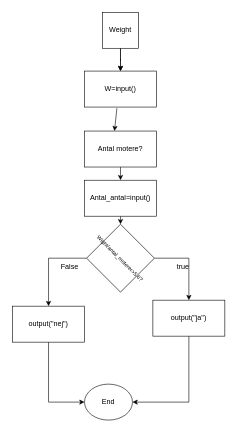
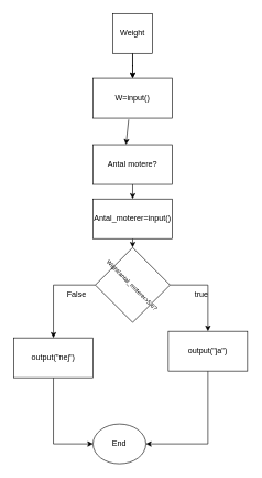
  <mxCell id="0" />
  <mxCell id="1" parent="0" />
  <mxCell id="2" value="" style="edgeStyle=orthogonalEdgeStyle;rounded=0;orthogonalLoop=1;jettySize=auto;html=1;" edge="1" parent="1" source="3" target="4"><mxGeometry relative="1" as="geometry" /></mxCell>
  <mxCell id="3" value="Weight" style="whiteSpace=wrap;html=1;aspect=fixed;" vertex="1" parent="1"><mxGeometry x="170" y="20" width="60" height="60" as="geometry" /></mxCell>
  <mxCell id="4" value="W=input()" style="rounded=0;whiteSpace=wrap;html=1;" vertex="1" parent="1"><mxGeometry x="140" y="118" width="120" height="60" as="geometry" /></mxCell>
  <mxCell id="5" style="edgeStyle=orthogonalEdgeStyle;rounded=0;orthogonalLoop=1;jettySize=auto;html=1;exitX=0.5;exitY=1;exitDx=0;exitDy=0;entryX=0.5;entryY=0;entryDx=0;entryDy=0;" edge="1" parent="1" source="6" target="8"><mxGeometry relative="1" as="geometry" /></mxCell>
  <mxCell id="6" value="Antal motere?" style="rounded=0;whiteSpace=wrap;html=1;" vertex="1" parent="1"><mxGeometry x="140" y="218" width="120" height="60" as="geometry" /></mxCell>
  <mxCell id="7" style="edgeStyle=orthogonalEdgeStyle;rounded=0;orthogonalLoop=1;jettySize=auto;html=1;exitX=0.5;exitY=1;exitDx=0;exitDy=0;entryX=0;entryY=0;entryDx=0;entryDy=0;" edge="1" parent="1" source="8" target="15"><mxGeometry relative="1" as="geometry" /></mxCell>
- <mxCell id="8" value="Antal_antal=input()" style="rounded=0;whiteSpace=wrap;html=1;" vertex="1" parent="1"><mxGeometry x="140" y="300" width="120" height="60" as="geometry" /></mxCell>
+ <mxCell id="8" value="Antal_moterer=input()" style="rounded=0;whiteSpace=wrap;html=1;" vertex="1" parent="1"><mxGeometry x="140" y="300" width="120" height="60" as="geometry" /></mxCell>
  <mxCell id="9" style="edgeStyle=orthogonalEdgeStyle;rounded=0;orthogonalLoop=1;jettySize=auto;html=1;entryX=0;entryY=0.5;entryDx=0;entryDy=0;" edge="1" parent="1" source="10" target="16"><mxGeometry relative="1" as="geometry" /></mxCell>
  <mxCell id="10" value="output(&quot;nej&quot;)" style="rounded=0;whiteSpace=wrap;html=1;" vertex="1" parent="1"><mxGeometry x="20" y="510" width="120" height="60" as="geometry" /></mxCell>
  <mxCell id="11" style="edgeStyle=orthogonalEdgeStyle;rounded=0;orthogonalLoop=1;jettySize=auto;html=1;exitX=0.5;exitY=1;exitDx=0;exitDy=0;entryX=1;entryY=0.5;entryDx=0;entryDy=0;" edge="1" parent="1" source="12" target="16"><mxGeometry relative="1" as="geometry" /></mxCell>
  <mxCell id="12" value="output(&quot;ja&quot;)" style="rounded=0;whiteSpace=wrap;html=1;" vertex="1" parent="1"><mxGeometry x="254" y="500" width="120" height="60" as="geometry" /></mxCell>
  <mxCell id="13" style="edgeStyle=orthogonalEdgeStyle;rounded=0;orthogonalLoop=1;jettySize=auto;html=1;exitX=0;exitY=1;exitDx=0;exitDy=0;entryX=0.5;entryY=0;entryDx=0;entryDy=0;" edge="1" parent="1" source="15" target="10"><mxGeometry relative="1" as="geometry" /></mxCell>
  <mxCell id="14" style="edgeStyle=orthogonalEdgeStyle;rounded=0;orthogonalLoop=1;jettySize=auto;html=1;exitX=1;exitY=0;exitDx=0;exitDy=0;" edge="1" parent="1" source="15" target="12"><mxGeometry relative="1" as="geometry" /></mxCell>
  <mxCell id="15" value="&lt;span style=&quot;font-size: 9px;&quot;&gt;Wight/antal_moterer&amp;gt;5.6?&lt;/span&gt;" style="whiteSpace=wrap;html=1;aspect=fixed;rotation=45;" vertex="1" parent="1"><mxGeometry x="160" y="390" width="80" height="80" as="geometry" /></mxCell>
  <mxCell id="16" value="End" style="ellipse;whiteSpace=wrap;html=1;" vertex="1" parent="1"><mxGeometry x="140" y="640" width="80" height="60" as="geometry" /></mxCell>
  <mxCell id="17" value="" style="endArrow=classic;html=1;rounded=0;entryX=0.5;entryY=0;entryDx=0;entryDy=0;" edge="1" parent="1" target="4"><mxGeometry width="50" height="50" relative="1" as="geometry"><mxPoint x="200" y="80" as="sourcePoint" /><mxPoint x="254" y="30" as="targetPoint" /></mxGeometry></mxCell>
  <mxCell id="18" value="" style="endArrow=classic;html=1;rounded=0;entryX=0.5;entryY=0;entryDx=0;entryDy=0;" edge="1" parent="1"><mxGeometry width="50" height="50" relative="1" as="geometry"><mxPoint x="194" y="180" as="sourcePoint" /><mxPoint x="190" y="218" as="targetPoint" /></mxGeometry></mxCell>
  <mxCell id="19" value="true" style="text;html=1;align=center;verticalAlign=middle;resizable=0;points=[];autosize=1;strokeColor=none;fillColor=none;" vertex="1" parent="1"><mxGeometry x="284" y="430" width="40" height="30" as="geometry" /></mxCell>
  <mxCell id="20" value="False" style="text;html=1;align=center;verticalAlign=middle;resizable=0;points=[];autosize=1;strokeColor=none;fillColor=none;" vertex="1" parent="1"><mxGeometry x="90" y="430" width="50" height="30" as="geometry" /></mxCell>
